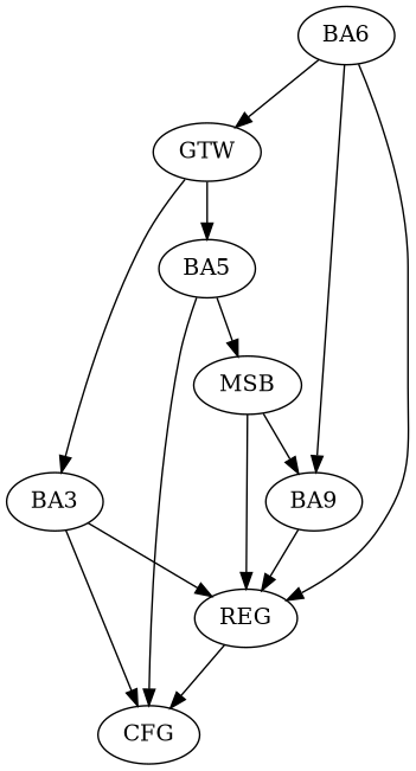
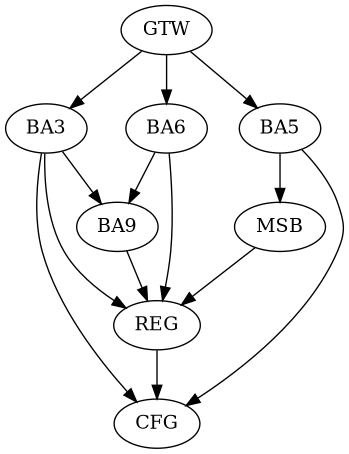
  strict digraph {
    n1 [label=MSB]
    n2 [label=BA9]
    n3 [label=REG]
    n4 [label=CFG]
    n5 [label=BA3]
    n6 [label=BA5]
    n7 [label=BA6]
    n8 [label=GTW]
-   n1 -> n2
+   n5 -> n2
    n1 -> n3
    n2 -> n3
    n3 -> n4
    n5 -> n3
    n5 -> n4
    n6 -> n1
    n6 -> n4
    n7 -> n2
    n7 -> n3
    n8 -> n5
    n8 -> n6
-   n7 -> n8
+   n8 -> n7
  }
